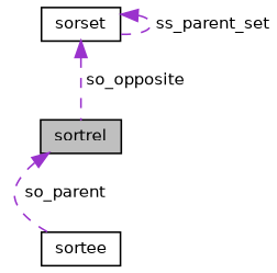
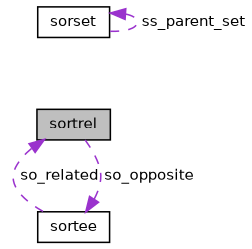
  digraph {
    node [color=black fillcolor=white fontname=Helvetica fontsize=10 shape=record style=filled]
    edge [color=darkorchid3 dir=back fontname=Helvetica fontsize=10 labelfontname=Helvetica labelfontsize=10 style=dashed]
    n1 [fillcolor=grey75 fontcolor=black height=0.2 label=sortrel width=0.4]
    n2 [height=0.2 label=sortee width=0.4]
    n3 [height=0.2 label=sorset width=0.4]
-   n1 -> n2 [label=" so_parent"]
-   n3 -> n1 [label=" so_opposite"]
+   n1 -> n2 [label=" so_related"]
+   n2 -> n1 [label=" so_opposite"]
    n3 -> n3 [label=" ss_parent_set"]
  }
